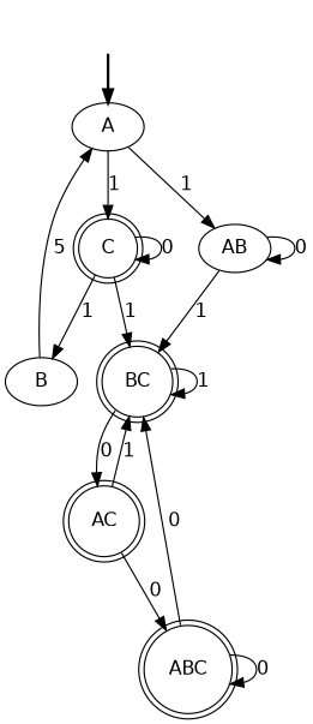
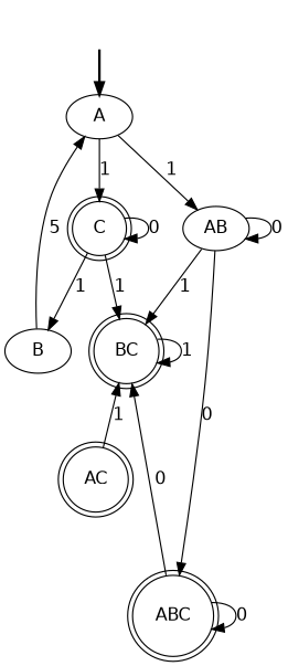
  digraph {
    fontname="DejaVu Sans"
    node [fontname="DejaVu Sans"]
    edge [fontname="DejaVu Sans"]
    fake [style=invisible]
    A [root=true]
    C [shape=doublecircle]
    AB
    B
    BC [shape=doublecircle]
    AC [shape=doublecircle]
    ABC [shape=doublecircle]
    fake -> A [style=bold]
    A -> C [label=1]
    A -> AB [label=1]
    C -> C [label=0]
    C -> B [label=1]
    C -> BC [label=1]
    AB -> AB [label=0]
    AB -> BC [label=1]
    B -> A [label=5]
    BC -> BC [label=1]
-   BC -> AC [label=0]
    AC -> BC [label=1]
-   AC -> ABC [label=0]
+   AB -> ABC [label=0]
    ABC -> BC [label=0]
    ABC -> ABC [label=0]
  }
